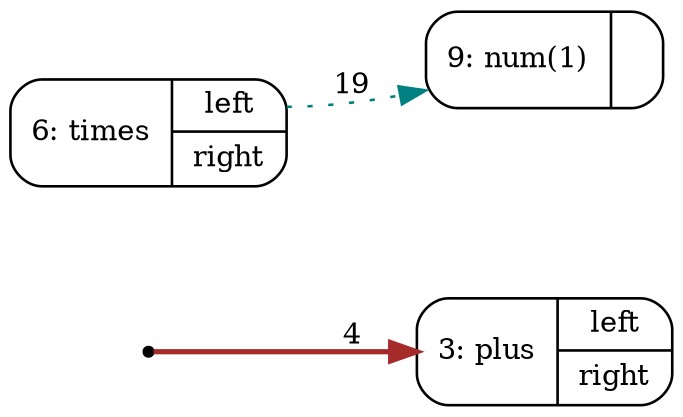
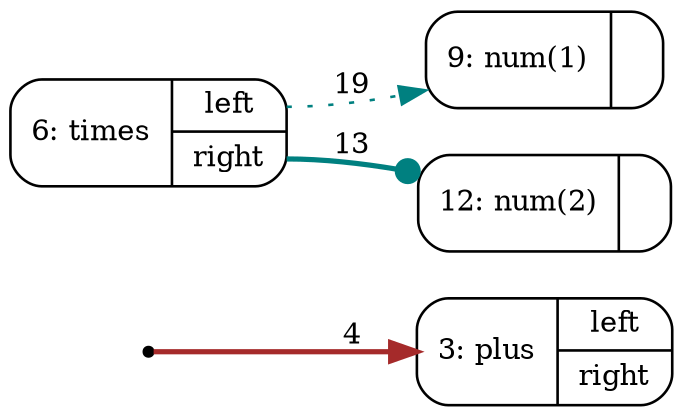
  digraph {
    rankdir=LR
    node [color=black fillcolor=white fontsize=11 ranksep=0 shape=Mrecord style=filled]
    edge [arrowhead=normal color=teal fontsize=11 style=bold weight=2]
    n1 [fillcolor=black label="{0: root|{<root> root}}" shape=point]
    n2 [label="{3: plus|{<left> left|<right> right}}"]
    n3 [label="{6: times|{<left> left|<right> right}}"]
    n4 [label="{9: num(1)|{}}"]
+   n5 [label="{12: num(2)|{}}"]
    subgraph sub_1 {
      rank=min
      n1
    }
    n1 -> n2 [color=brown label=4 tailport=root]
    n3 -> n4 [label=19 style=dotted tailport=left]
+   n3 -> n5 [arrowhead=dot label=13 tailport=right]
  }
